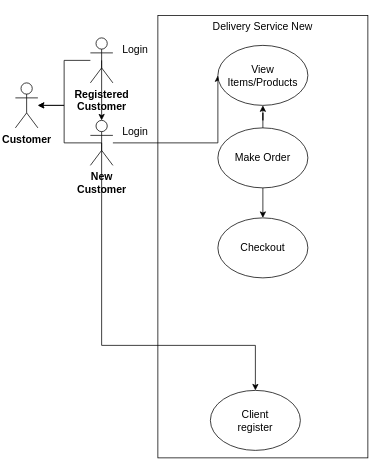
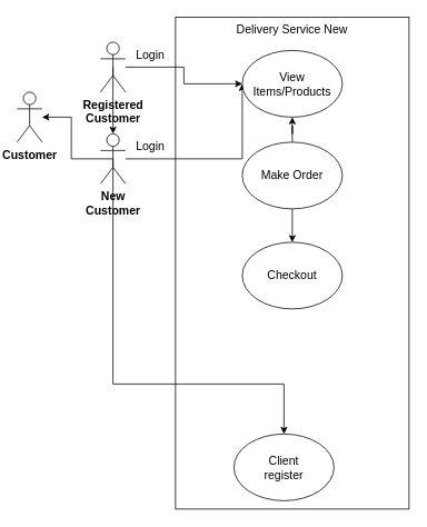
  <mxCell id="0" />
  <mxCell id="1" parent="0" />
  <mxCell id="2" value="&lt;b&gt;&lt;font style=&quot;font-size: 14px;&quot;&gt;Customer&lt;/font&gt;&lt;/b&gt;" style="shape=umlActor;verticalLabelPosition=bottom;verticalAlign=top;html=1;outlineConnect=0;gradientColor=none;" vertex="1" parent="1"><mxGeometry x="20" y="110" width="30" height="60" as="geometry" /></mxCell>
  <mxCell id="3" value="" style="edgeStyle=orthogonalEdgeStyle;rounded=0;orthogonalLoop=1;jettySize=auto;html=1;fontSize=14;exitX=0.5;exitY=0.5;exitDx=0;exitDy=0;exitPerimeter=0;" edge="1" parent="1" source="5" target="9"><mxGeometry relative="1" as="geometry" /></mxCell>
- <mxCell id="4" style="edgeStyle=orthogonalEdgeStyle;rounded=0;orthogonalLoop=1;jettySize=auto;html=1;fontSize=14;" edge="1" parent="1" source="5" target="2"><mxGeometry relative="1" as="geometry" /></mxCell>
+ <mxCell id="4" style="edgeStyle=orthogonalEdgeStyle;rounded=0;orthogonalLoop=1;jettySize=auto;html=1;fontSize=14;" edge="1" parent="1" source="5" target="12"><mxGeometry relative="1" as="geometry" /></mxCell>
  <mxCell id="5" value="&lt;b&gt;&lt;font style=&quot;font-size: 14px;&quot;&gt;Registered&lt;br&gt;Customer&lt;/font&gt;&lt;/b&gt;" style="shape=umlActor;verticalLabelPosition=bottom;verticalAlign=top;html=1;outlineConnect=0;gradientColor=none;" vertex="1" parent="1"><mxGeometry x="120" y="50" width="30" height="60" as="geometry" /></mxCell>
  <mxCell id="6" style="edgeStyle=orthogonalEdgeStyle;rounded=0;orthogonalLoop=1;jettySize=auto;html=1;exitX=0.5;exitY=0.5;exitDx=0;exitDy=0;exitPerimeter=0;fontSize=14;" edge="1" parent="1" source="9" target="2"><mxGeometry relative="1" as="geometry" /></mxCell>
  <mxCell id="7" style="edgeStyle=orthogonalEdgeStyle;rounded=0;orthogonalLoop=1;jettySize=auto;html=1;exitX=0.5;exitY=0.5;exitDx=0;exitDy=0;exitPerimeter=0;fontSize=14;" edge="1" parent="1" source="9" target="13"><mxGeometry relative="1" as="geometry"><Array as="points"><mxPoint x="135" y="460" /></Array></mxGeometry></mxCell>
  <mxCell id="8" style="edgeStyle=orthogonalEdgeStyle;rounded=0;orthogonalLoop=1;jettySize=auto;html=1;fontSize=14;" edge="1" parent="1" source="9"><mxGeometry relative="1" as="geometry"><mxPoint x="290" y="100" as="targetPoint" /><Array as="points"><mxPoint x="290" y="190" /></Array></mxGeometry></mxCell>
  <mxCell id="9" value="&lt;b&gt;&lt;font style=&quot;font-size: 14px;&quot;&gt;New&lt;br&gt;Customer&lt;/font&gt;&lt;/b&gt;" style="shape=umlActor;verticalLabelPosition=bottom;verticalAlign=top;html=1;outlineConnect=0;gradientColor=none;" vertex="1" parent="1"><mxGeometry x="120" y="160" width="30" height="60" as="geometry" /></mxCell>
  <mxCell id="10" value="" style="rounded=0;whiteSpace=wrap;html=1;fontSize=14;fillColor=none;" vertex="1" parent="1"><mxGeometry x="210" y="20" width="280" height="590" as="geometry" /></mxCell>
  <mxCell id="11" value="Delivery Service New" style="text;html=1;strokeColor=none;fillColor=none;align=center;verticalAlign=middle;whiteSpace=wrap;rounded=0;fontSize=14;" vertex="1" parent="1"><mxGeometry x="210" y="20" width="280" height="30" as="geometry" /></mxCell>
  <mxCell id="12" value="View&lt;br&gt;Items/Products" style="ellipse;whiteSpace=wrap;html=1;fontSize=14;gradientColor=none;" vertex="1" parent="1"><mxGeometry x="290" y="60" width="120" height="80" as="geometry" /></mxCell>
  <mxCell id="13" value="Client&lt;br&gt;register" style="ellipse;whiteSpace=wrap;html=1;fontSize=14;gradientColor=none;" vertex="1" parent="1"><mxGeometry x="280" y="520" width="120" height="80" as="geometry" /></mxCell>
  <mxCell id="14" value="" style="edgeStyle=orthogonalEdgeStyle;rounded=0;orthogonalLoop=1;jettySize=auto;html=1;fontSize=14;" edge="1" parent="1" source="16" target="12"><mxGeometry relative="1" as="geometry" /></mxCell>
  <mxCell id="15" style="edgeStyle=orthogonalEdgeStyle;rounded=0;orthogonalLoop=1;jettySize=auto;html=1;entryX=0.5;entryY=0;entryDx=0;entryDy=0;fontSize=14;" edge="1" parent="1" source="16" target="17"><mxGeometry relative="1" as="geometry" /></mxCell>
  <mxCell id="16" value="Make Order" style="ellipse;whiteSpace=wrap;html=1;fontSize=14;gradientColor=none;" vertex="1" parent="1"><mxGeometry x="290" y="170" width="120" height="80" as="geometry" /></mxCell>
  <mxCell id="17" value="Checkout" style="ellipse;whiteSpace=wrap;html=1;fontSize=14;gradientColor=none;" vertex="1" parent="1"><mxGeometry x="290" y="290" width="120" height="80" as="geometry" /></mxCell>
  <mxCell id="18" value="Login" style="text;html=1;strokeColor=none;fillColor=none;align=center;verticalAlign=middle;whiteSpace=wrap;rounded=0;fontSize=14;" vertex="1" parent="1"><mxGeometry x="150" y="50" width="60" height="30" as="geometry" /></mxCell>
  <mxCell id="19" value="Login" style="text;html=1;strokeColor=none;fillColor=none;align=center;verticalAlign=middle;whiteSpace=wrap;rounded=0;fontSize=14;" vertex="1" parent="1"><mxGeometry x="150" y="160" width="60" height="30" as="geometry" /></mxCell>
